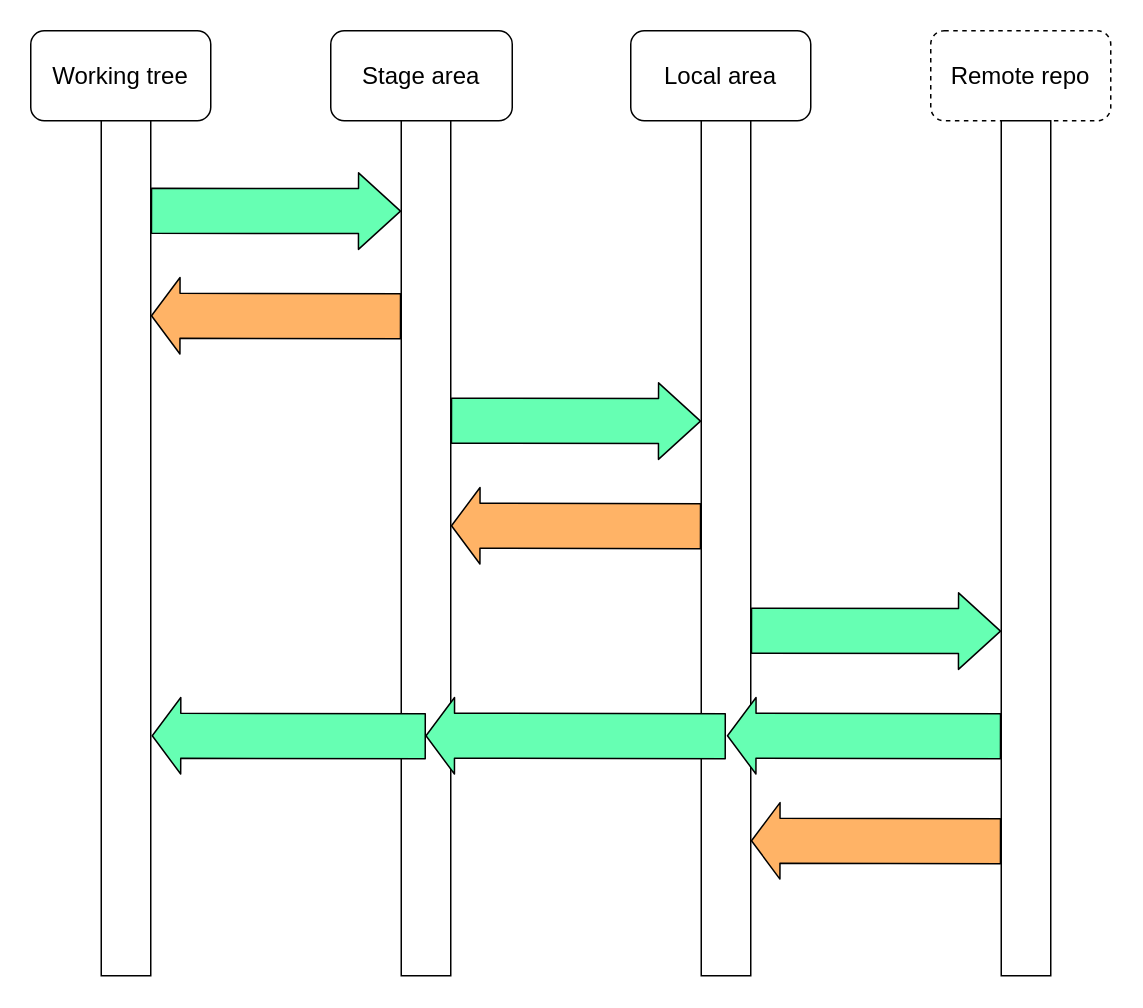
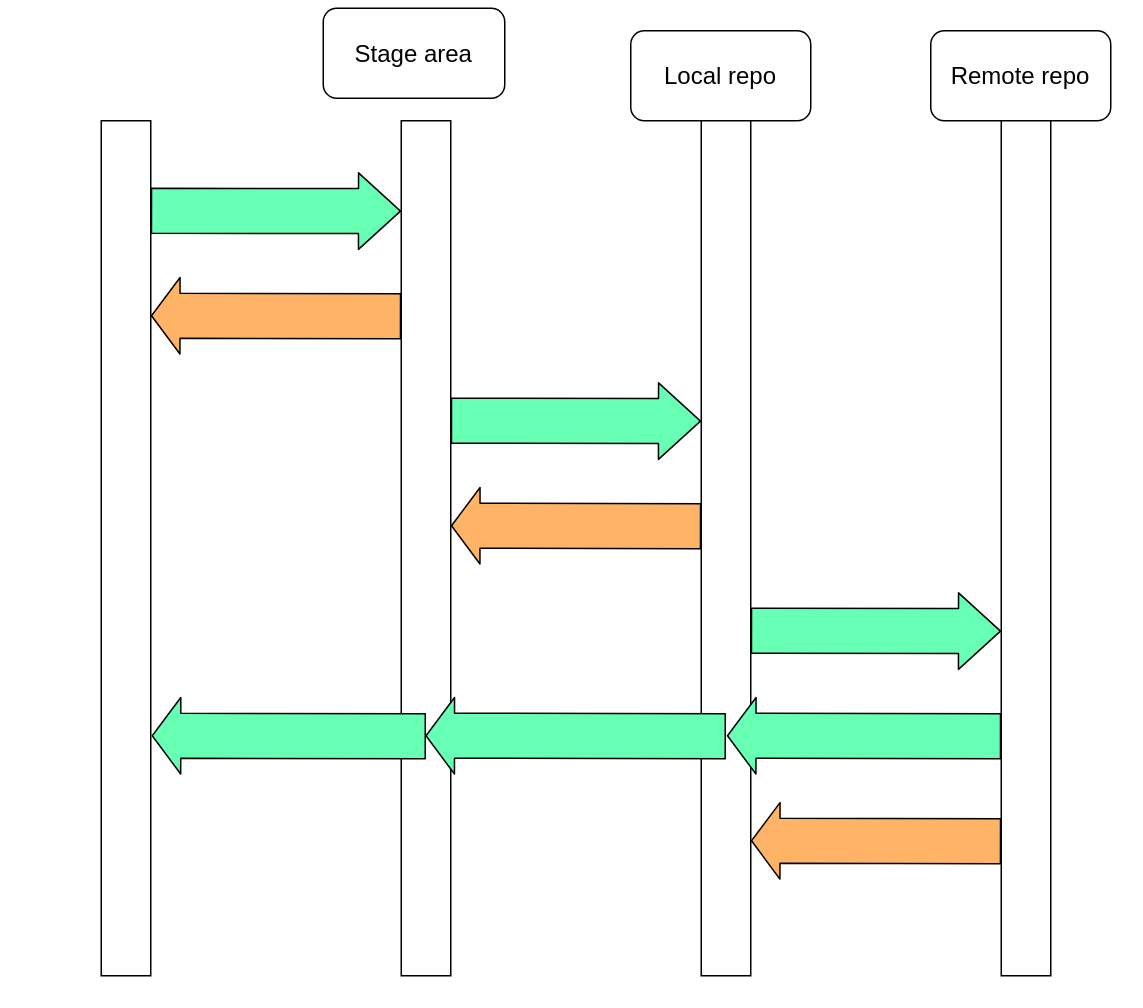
  <mxCell id="0" />
  <mxCell id="1" parent="0" />
- <mxCell id="2" value="&lt;font style=&quot;font-size: 16px&quot;&gt;Working tree&lt;/font&gt;" style="rounded=1;whiteSpace=wrap;html=1;" parent="1" vertex="1"><mxGeometry x="20" y="20" width="120" height="60" as="geometry" /></mxCell>
  <mxCell id="3" value="" style="rounded=0;whiteSpace=wrap;html=1;" parent="1" vertex="1"><mxGeometry x="67" y="80" width="33" height="570" as="geometry" /></mxCell>
- <mxCell id="4" value="&lt;font style=&quot;font-size: 16px&quot;&gt;Stage area&lt;/font&gt;" style="rounded=1;whiteSpace=wrap;html=1;" parent="1" vertex="1"><mxGeometry x="220" y="20" width="121" height="60" as="geometry" /></mxCell>
+ <mxCell id="4" value="&lt;font style=&quot;font-size: 16px&quot;&gt;Stage area&lt;/font&gt;" style="rounded=1;whiteSpace=wrap;html=1;" parent="1" vertex="1"><mxGeometry x="215" y="5" width="121" height="60" as="geometry" /></mxCell>
  <mxCell id="5" value="" style="rounded=0;whiteSpace=wrap;html=1;" parent="1" vertex="1"><mxGeometry x="267" y="80" width="33" height="570" as="geometry" /></mxCell>
- <mxCell id="6" value="&lt;font style=&quot;font-size: 16px&quot;&gt;Local area&lt;/font&gt;" style="rounded=1;whiteSpace=wrap;html=1;" parent="1" vertex="1"><mxGeometry x="420" y="20" width="120" height="60" as="geometry" /></mxCell>
+ <mxCell id="6" value="&lt;font style=&quot;font-size: 16px&quot;&gt;Local repo&lt;/font&gt;" style="rounded=1;whiteSpace=wrap;html=1;" parent="1" vertex="1"><mxGeometry x="420" y="20" width="120" height="60" as="geometry" /></mxCell>
  <mxCell id="7" value="" style="rounded=0;whiteSpace=wrap;html=1;" parent="1" vertex="1"><mxGeometry x="467" y="80" width="33" height="570" as="geometry" /></mxCell>
- <mxCell id="8" value="&lt;font style=&quot;font-size: 16px&quot;&gt;Remote repo&lt;/font&gt;" style="rounded=1;whiteSpace=wrap;html=1;dashed=1;" parent="1" vertex="1"><mxGeometry x="620" y="20" width="120" height="60" as="geometry" /></mxCell>
+ <mxCell id="8" value="&lt;font style=&quot;font-size: 16px&quot;&gt;Remote repo&lt;/font&gt;" style="rounded=1;whiteSpace=wrap;html=1;" parent="1" vertex="1"><mxGeometry x="620" y="20" width="120" height="60" as="geometry" /></mxCell>
  <mxCell id="9" value="" style="rounded=0;whiteSpace=wrap;html=1;" parent="1" vertex="1"><mxGeometry x="667" y="80" width="33" height="570" as="geometry" /></mxCell>
  <mxCell id="10" value="" style="shape=flexArrow;endArrow=classic;html=1;entryX=0;entryY=0.118;entryDx=0;entryDy=0;entryPerimeter=0;width=30;endSize=9;fillColor=#66FFB3;" parent="1" edge="1"><mxGeometry width="50" height="50" relative="1" as="geometry"><mxPoint x="100" y="140" as="sourcePoint" /><mxPoint x="267" y="140.26" as="targetPoint" /></mxGeometry></mxCell>
  <mxCell id="11" value="" style="shape=flexArrow;endArrow=none;html=1;entryX=0;entryY=0.118;entryDx=0;entryDy=0;entryPerimeter=0;width=30;endSize=9;startArrow=block;endFill=0;fillColor=#FFB366;" parent="1" edge="1"><mxGeometry width="50" height="50" relative="1" as="geometry"><mxPoint x="100" y="210" as="sourcePoint" /><mxPoint x="267" y="210.26" as="targetPoint" /></mxGeometry></mxCell>
  <mxCell id="12" value="" style="shape=flexArrow;endArrow=classic;html=1;entryX=0;entryY=0.118;entryDx=0;entryDy=0;entryPerimeter=0;width=30;endSize=9;fillColor=#66FFB3;" parent="1" edge="1"><mxGeometry width="50" height="50" relative="1" as="geometry"><mxPoint x="300" y="280" as="sourcePoint" /><mxPoint x="467" y="280.26" as="targetPoint" /></mxGeometry></mxCell>
  <mxCell id="13" value="" style="shape=flexArrow;endArrow=none;html=1;entryX=0;entryY=0.118;entryDx=0;entryDy=0;entryPerimeter=0;width=30;endSize=9;startArrow=block;endFill=0;fillColor=#FFB366;" parent="1" edge="1"><mxGeometry width="50" height="50" relative="1" as="geometry"><mxPoint x="300" y="350" as="sourcePoint" /><mxPoint x="467" y="350.26" as="targetPoint" /></mxGeometry></mxCell>
  <mxCell id="14" value="" style="shape=flexArrow;endArrow=classic;html=1;entryX=0;entryY=0.118;entryDx=0;entryDy=0;entryPerimeter=0;width=30;endSize=9;fillColor=#66FFB3;" edge="1" parent="1"><mxGeometry width="50" height="50" relative="1" as="geometry"><mxPoint x="500" y="420" as="sourcePoint" /><mxPoint x="667" y="420.26" as="targetPoint" /></mxGeometry></mxCell>
  <mxCell id="15" value="" style="shape=flexArrow;endArrow=none;html=1;entryX=0;entryY=0.118;entryDx=0;entryDy=0;entryPerimeter=0;width=30;endSize=9;startArrow=block;endFill=0;fillColor=#66FFB3;" edge="1" parent="1"><mxGeometry width="50" height="50" relative="1" as="geometry"><mxPoint x="484" y="490" as="sourcePoint" /><mxPoint x="667" y="490.26" as="targetPoint" /></mxGeometry></mxCell>
  <mxCell id="16" value="" style="shape=flexArrow;endArrow=none;html=1;entryX=0;entryY=0.118;entryDx=0;entryDy=0;entryPerimeter=0;width=30;endSize=9;startArrow=block;endFill=0;fillColor=#66FFB3;" edge="1" parent="1"><mxGeometry width="50" height="50" relative="1" as="geometry"><mxPoint x="283" y="490" as="sourcePoint" /><mxPoint x="483.5" y="490.26" as="targetPoint" /></mxGeometry></mxCell>
  <mxCell id="17" value="" style="shape=flexArrow;endArrow=none;html=1;entryX=0;entryY=0.118;entryDx=0;entryDy=0;entryPerimeter=0;width=30;endSize=9;startArrow=block;endFill=0;fillColor=#66FFB3;" edge="1" parent="1"><mxGeometry width="50" height="50" relative="1" as="geometry"><mxPoint x="100.5" y="490" as="sourcePoint" /><mxPoint x="283.5" y="490.26" as="targetPoint" /></mxGeometry></mxCell>
  <mxCell id="18" value="" style="shape=flexArrow;endArrow=none;html=1;entryX=0;entryY=0.118;entryDx=0;entryDy=0;entryPerimeter=0;width=30;endSize=9;startArrow=block;endFill=0;fillColor=#FFB366;" edge="1" parent="1"><mxGeometry width="50" height="50" relative="1" as="geometry"><mxPoint x="500" y="560.017" as="sourcePoint" /><mxPoint x="667" y="560.277" as="targetPoint" /></mxGeometry></mxCell>
